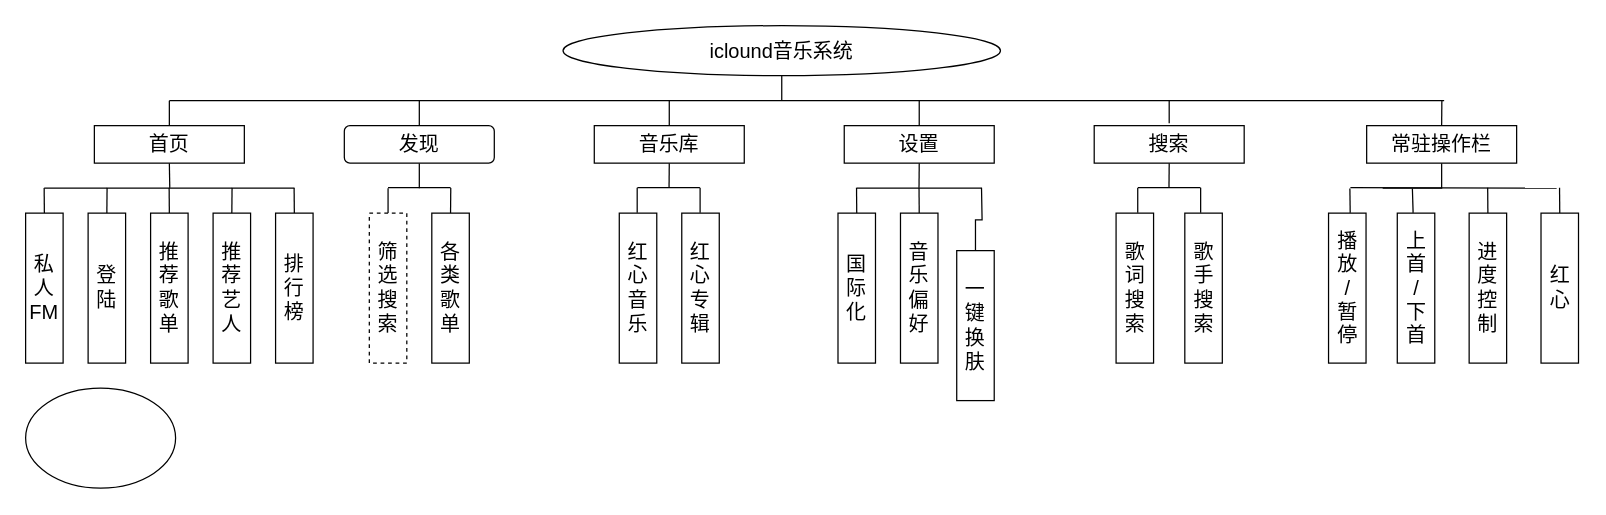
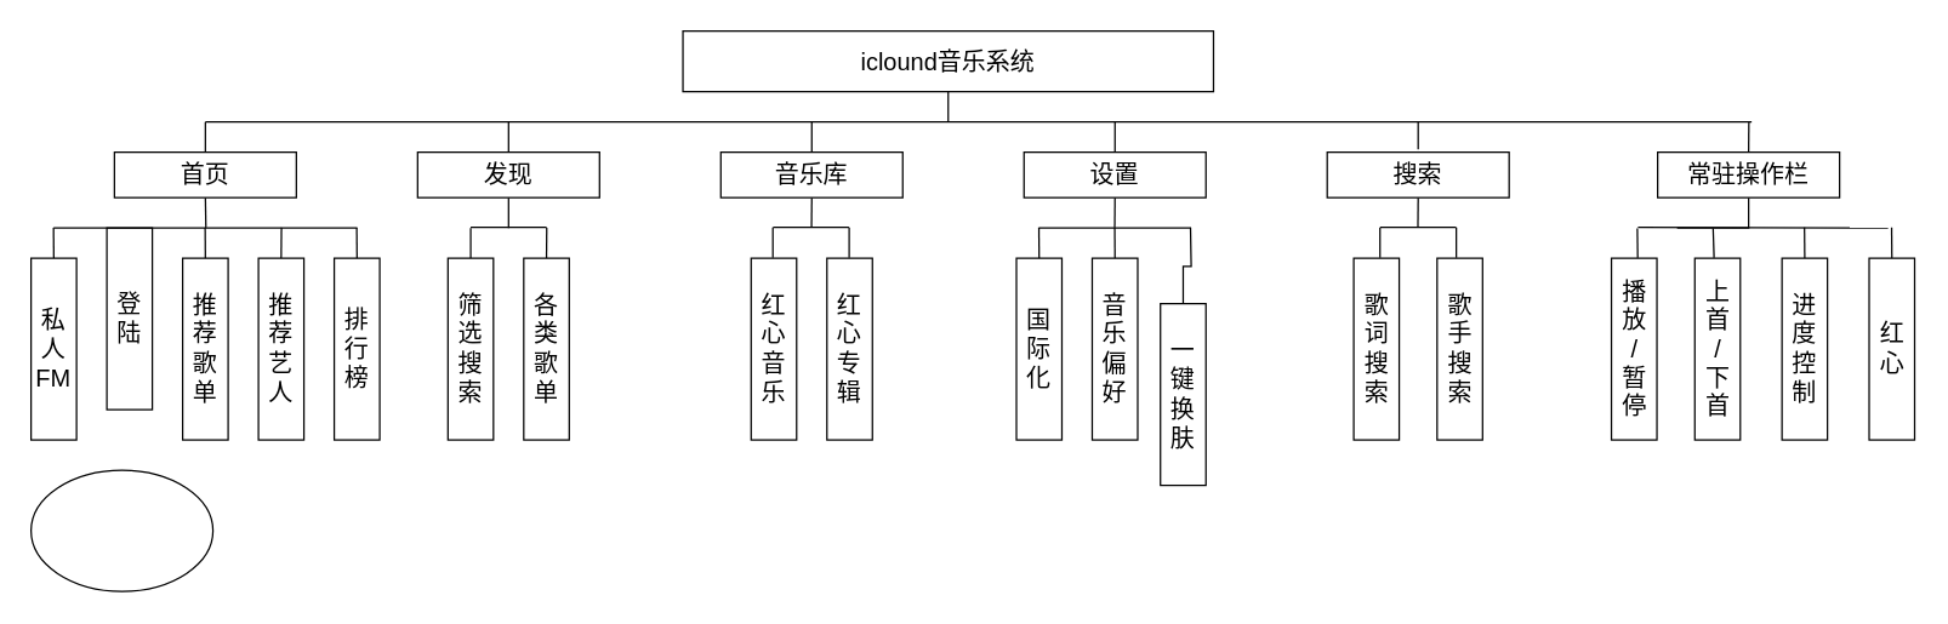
  <mxCell id="0" />
  <mxCell id="1" parent="0" />
  <mxCell id="2" style="edgeStyle=orthogonalEdgeStyle;rounded=0;jumpStyle=none;orthogonalLoop=1;jettySize=auto;html=1;exitX=0.5;exitY=1;exitDx=0;exitDy=0;startArrow=none;startFill=0;endArrow=none;endFill=0;strokeColor=#000000;fontSize=16;" parent="1" source="3" edge="1"><mxGeometry relative="1" as="geometry"><mxPoint x="625" y="80" as="targetPoint" /></mxGeometry></mxCell>
- <mxCell id="3" value="iclound音乐系统" style="ellipse;whiteSpace=wrap;html=1;fontSize=16;" parent="1" vertex="1"><mxGeometry x="450" y="20" width="350" height="40" as="geometry" /></mxCell>
+ <mxCell id="3" value="iclound音乐系统" style="rounded=0;whiteSpace=wrap;html=1;fontSize=16;" parent="1" vertex="1"><mxGeometry x="450" y="20" width="350" height="40" as="geometry" /></mxCell>
  <mxCell id="4" style="edgeStyle=orthogonalEdgeStyle;rounded=0;jumpStyle=none;orthogonalLoop=1;jettySize=auto;html=1;exitX=0.5;exitY=1;exitDx=0;exitDy=0;startArrow=none;startFill=0;endArrow=none;endFill=0;strokeColor=#000000;fontSize=16;" parent="1" source="5" edge="1"><mxGeometry relative="1" as="geometry"><mxPoint x="135.345" y="149.793" as="targetPoint" /></mxGeometry></mxCell>
  <mxCell id="5" value="首页" style="rounded=0;whiteSpace=wrap;html=1;fontSize=16;" parent="1" vertex="1"><mxGeometry x="75" y="100" width="120" height="30" as="geometry" /></mxCell>
  <mxCell id="6" style="edgeStyle=orthogonalEdgeStyle;rounded=0;jumpStyle=none;orthogonalLoop=1;jettySize=auto;html=1;exitX=0.5;exitY=1;exitDx=0;exitDy=0;startArrow=none;startFill=0;endArrow=none;endFill=0;strokeColor=#000000;fontSize=16;" parent="1" source="7" edge="1"><mxGeometry relative="1" as="geometry"><mxPoint x="335" y="150" as="targetPoint" /></mxGeometry></mxCell>
- <mxCell id="7" value="发现" style="whiteSpace=wrap;html=1;fontSize=16;rounded=1;" parent="1" vertex="1"><mxGeometry x="275" y="100" width="120" height="30" as="geometry" /></mxCell>
+ <mxCell id="7" value="发现" style="rounded=0;whiteSpace=wrap;html=1;fontSize=16;" parent="1" vertex="1"><mxGeometry x="275" y="100" width="120" height="30" as="geometry" /></mxCell>
  <mxCell id="8" style="edgeStyle=orthogonalEdgeStyle;rounded=0;jumpStyle=none;orthogonalLoop=1;jettySize=auto;html=1;exitX=0.5;exitY=1;exitDx=0;exitDy=0;startArrow=none;startFill=0;endArrow=none;endFill=0;strokeColor=#000000;fontSize=16;" parent="1" source="10" edge="1"><mxGeometry relative="1" as="geometry"><mxPoint x="534.833" y="149.667" as="targetPoint" /></mxGeometry></mxCell>
  <mxCell id="9" style="edgeStyle=orthogonalEdgeStyle;rounded=0;jumpStyle=none;orthogonalLoop=1;jettySize=auto;html=1;exitX=0.5;exitY=0;exitDx=0;exitDy=0;startArrow=none;startFill=0;endArrow=none;endFill=0;strokeColor=#000000;fontSize=16;" parent="1" source="10" edge="1"><mxGeometry relative="1" as="geometry"><mxPoint x="535" y="80" as="targetPoint" /></mxGeometry></mxCell>
  <mxCell id="10" value="音乐库" style="rounded=0;whiteSpace=wrap;html=1;fontSize=16;" parent="1" vertex="1"><mxGeometry x="475" y="100" width="120" height="30" as="geometry" /></mxCell>
  <mxCell id="11" style="edgeStyle=orthogonalEdgeStyle;rounded=0;jumpStyle=none;orthogonalLoop=1;jettySize=auto;html=1;exitX=0.5;exitY=1;exitDx=0;exitDy=0;startArrow=none;startFill=0;endArrow=none;endFill=0;strokeColor=#000000;fontSize=16;" parent="1" source="12" edge="1"><mxGeometry relative="1" as="geometry"><mxPoint x="734.833" y="149.667" as="targetPoint" /></mxGeometry></mxCell>
  <mxCell id="12" value="设置" style="rounded=0;whiteSpace=wrap;html=1;fontSize=16;" parent="1" vertex="1"><mxGeometry x="675" y="100" width="120" height="30" as="geometry" /></mxCell>
  <mxCell id="13" style="edgeStyle=orthogonalEdgeStyle;rounded=0;jumpStyle=none;orthogonalLoop=1;jettySize=auto;html=1;exitX=0.5;exitY=1;exitDx=0;exitDy=0;startArrow=none;startFill=0;endArrow=none;endFill=0;strokeColor=#000000;fontSize=16;" parent="1" source="14" edge="1"><mxGeometry relative="1" as="geometry"><mxPoint x="934.833" y="149.667" as="targetPoint" /></mxGeometry></mxCell>
  <mxCell id="14" value="搜索" style="rounded=0;whiteSpace=wrap;html=1;fontSize=16;" parent="1" vertex="1"><mxGeometry x="875" y="100" width="120" height="30" as="geometry" /></mxCell>
  <mxCell id="15" value="" style="endArrow=none;html=1;strokeColor=#000000;fontSize=16;exitX=0.5;exitY=0;exitDx=0;exitDy=0;" parent="1" source="12" edge="1"><mxGeometry width="50" height="50" relative="1" as="geometry"><mxPoint x="705" y="120" as="sourcePoint" /><mxPoint x="735" y="80" as="targetPoint" /></mxGeometry></mxCell>
  <mxCell id="16" value="" style="endArrow=none;html=1;strokeColor=#000000;fontSize=16;" parent="1" edge="1"><mxGeometry width="50" height="50" relative="1" as="geometry"><mxPoint x="935" y="98" as="sourcePoint" /><mxPoint x="935" y="80" as="targetPoint" /></mxGeometry></mxCell>
  <mxCell id="17" value="" style="endArrow=none;html=1;strokeColor=#000000;fontSize=16;exitX=0.5;exitY=0;exitDx=0;exitDy=0;" parent="1" source="7" edge="1"><mxGeometry width="50" height="50" relative="1" as="geometry"><mxPoint x="745" y="110" as="sourcePoint" /><mxPoint x="335" y="80" as="targetPoint" /></mxGeometry></mxCell>
  <mxCell id="18" value="" style="endArrow=none;html=1;strokeColor=#000000;fontSize=16;exitX=0.5;exitY=0;exitDx=0;exitDy=0;" parent="1" source="5" edge="1"><mxGeometry width="50" height="50" relative="1" as="geometry"><mxPoint x="205" y="100" as="sourcePoint" /><mxPoint x="135" y="80" as="targetPoint" /></mxGeometry></mxCell>
  <mxCell id="19" value="" style="endArrow=none;html=1;strokeColor=#000000;fontSize=16;" parent="1" edge="1"><mxGeometry width="50" height="50" relative="1" as="geometry"><mxPoint x="135" y="80" as="sourcePoint" /><mxPoint x="1155" y="80" as="targetPoint" /></mxGeometry></mxCell>
  <mxCell id="20" style="edgeStyle=orthogonalEdgeStyle;rounded=0;jumpStyle=none;orthogonalLoop=1;jettySize=auto;html=1;exitX=0.5;exitY=0;exitDx=0;exitDy=0;startArrow=none;startFill=0;endArrow=none;endFill=0;strokeColor=#000000;fontSize=16;" parent="1" source="21" edge="1"><mxGeometry relative="1" as="geometry"><mxPoint x="34.828" y="149.793" as="targetPoint" /></mxGeometry></mxCell>
  <mxCell id="21" value="私人FM" style="rounded=0;whiteSpace=wrap;html=1;fontSize=16;" parent="1" vertex="1"><mxGeometry x="20" y="170" width="30" height="120" as="geometry" /></mxCell>
  <mxCell id="22" style="edgeStyle=orthogonalEdgeStyle;rounded=0;jumpStyle=none;orthogonalLoop=1;jettySize=auto;html=1;exitX=0.5;exitY=0;exitDx=0;exitDy=0;startArrow=none;startFill=0;endArrow=none;endFill=0;strokeColor=#000000;fontSize=16;" parent="1" source="23" edge="1"><mxGeometry relative="1" as="geometry"><mxPoint x="85.172" y="149.793" as="targetPoint" /></mxGeometry></mxCell>
- <mxCell id="23" value="登陆" style="rounded=0;whiteSpace=wrap;html=1;fontSize=16;" parent="1" vertex="1"><mxGeometry x="70" y="170" width="30" height="120" as="geometry" /></mxCell>
+ <mxCell id="23" value="登陆" style="rounded=0;whiteSpace=wrap;html=1;fontSize=16;" parent="1" vertex="1"><mxGeometry x="70" y="150" width="30" height="120" as="geometry" /></mxCell>
  <mxCell id="24" style="edgeStyle=orthogonalEdgeStyle;rounded=0;jumpStyle=none;orthogonalLoop=1;jettySize=auto;html=1;exitX=0.5;exitY=0;exitDx=0;exitDy=0;startArrow=none;startFill=0;endArrow=none;endFill=0;strokeColor=#000000;fontSize=16;" parent="1" source="25" edge="1"><mxGeometry relative="1" as="geometry"><mxPoint x="134.828" y="149.793" as="targetPoint" /></mxGeometry></mxCell>
  <mxCell id="25" value="推荐歌单" style="rounded=0;whiteSpace=wrap;html=1;fontSize=16;" parent="1" vertex="1"><mxGeometry x="120" y="170" width="30" height="120" as="geometry" /></mxCell>
  <mxCell id="26" style="edgeStyle=orthogonalEdgeStyle;rounded=0;jumpStyle=none;orthogonalLoop=1;jettySize=auto;html=1;exitX=0.5;exitY=0;exitDx=0;exitDy=0;startArrow=none;startFill=0;endArrow=none;endFill=0;strokeColor=#000000;fontSize=16;" parent="1" source="27" edge="1"><mxGeometry relative="1" as="geometry"><mxPoint x="185.172" y="149.793" as="targetPoint" /></mxGeometry></mxCell>
  <mxCell id="27" value="推荐艺人" style="rounded=0;whiteSpace=wrap;html=1;fontSize=16;" parent="1" vertex="1"><mxGeometry x="170" y="170" width="30" height="120" as="geometry" /></mxCell>
  <mxCell id="28" style="edgeStyle=orthogonalEdgeStyle;rounded=0;jumpStyle=none;orthogonalLoop=1;jettySize=auto;html=1;exitX=0.5;exitY=0;exitDx=0;exitDy=0;startArrow=none;startFill=0;endArrow=none;endFill=0;strokeColor=#000000;fontSize=16;" parent="1" source="29" edge="1"><mxGeometry relative="1" as="geometry"><mxPoint x="234.828" y="149.793" as="targetPoint" /></mxGeometry></mxCell>
  <mxCell id="29" value="排行榜" style="rounded=0;whiteSpace=wrap;html=1;fontSize=16;" parent="1" vertex="1"><mxGeometry x="220" y="170" width="30" height="120" as="geometry" /></mxCell>
  <mxCell id="30" style="edgeStyle=orthogonalEdgeStyle;rounded=0;jumpStyle=none;orthogonalLoop=1;jettySize=auto;html=1;exitX=0.5;exitY=0;exitDx=0;exitDy=0;startArrow=none;startFill=0;endArrow=none;endFill=0;strokeColor=#000000;fontSize=16;" parent="1" source="31" edge="1"><mxGeometry relative="1" as="geometry"><mxPoint x="310" y="150" as="targetPoint" /></mxGeometry></mxCell>
- <mxCell id="31" value="筛选搜索" style="rounded=0;whiteSpace=wrap;html=1;fontSize=16;dashed=1;" parent="1" vertex="1"><mxGeometry x="295" y="170" width="30" height="120" as="geometry" /></mxCell>
+ <mxCell id="31" value="筛选搜索" style="rounded=0;whiteSpace=wrap;html=1;fontSize=16;" parent="1" vertex="1"><mxGeometry x="295" y="170" width="30" height="120" as="geometry" /></mxCell>
  <mxCell id="32" style="edgeStyle=orthogonalEdgeStyle;rounded=0;jumpStyle=none;orthogonalLoop=1;jettySize=auto;html=1;exitX=0.5;exitY=0;exitDx=0;exitDy=0;startArrow=none;startFill=0;endArrow=none;endFill=0;strokeColor=#000000;fontSize=16;" parent="1" source="33" edge="1"><mxGeometry relative="1" as="geometry"><mxPoint x="360.172" y="149.793" as="targetPoint" /></mxGeometry></mxCell>
  <mxCell id="33" value="各类歌单" style="rounded=0;whiteSpace=wrap;html=1;fontSize=16;" parent="1" vertex="1"><mxGeometry x="345" y="170" width="30" height="120" as="geometry" /></mxCell>
  <mxCell id="34" value="红心音乐" style="rounded=0;whiteSpace=wrap;html=1;fontSize=16;" parent="1" vertex="1"><mxGeometry x="495" y="170" width="30" height="120" as="geometry" /></mxCell>
  <mxCell id="35" value="红心专辑" style="rounded=0;whiteSpace=wrap;html=1;fontSize=16;" parent="1" vertex="1"><mxGeometry x="545" y="170" width="30" height="120" as="geometry" /></mxCell>
  <mxCell id="36" style="edgeStyle=orthogonalEdgeStyle;rounded=0;jumpStyle=none;orthogonalLoop=1;jettySize=auto;html=1;exitX=0.5;exitY=0;exitDx=0;exitDy=0;startArrow=none;startFill=0;endArrow=none;endFill=0;strokeColor=#000000;fontSize=16;" parent="1" source="37" edge="1"><mxGeometry relative="1" as="geometry"><mxPoint x="684.833" y="149.667" as="targetPoint" /></mxGeometry></mxCell>
  <mxCell id="37" value="国际化" style="rounded=0;whiteSpace=wrap;html=1;fontSize=16;" parent="1" vertex="1"><mxGeometry x="670" y="170" width="30" height="120" as="geometry" /></mxCell>
  <mxCell id="38" style="edgeStyle=orthogonalEdgeStyle;rounded=0;jumpStyle=none;orthogonalLoop=1;jettySize=auto;html=1;exitX=0.5;exitY=0;exitDx=0;exitDy=0;startArrow=none;startFill=0;endArrow=none;endFill=0;strokeColor=#000000;fontSize=16;" parent="1" source="39" edge="1"><mxGeometry relative="1" as="geometry"><mxPoint x="734.833" y="149.667" as="targetPoint" /></mxGeometry></mxCell>
  <mxCell id="39" value="音乐偏好" style="rounded=0;whiteSpace=wrap;html=1;fontSize=16;" parent="1" vertex="1"><mxGeometry x="720" y="170" width="30" height="120" as="geometry" /></mxCell>
  <mxCell id="40" style="edgeStyle=orthogonalEdgeStyle;rounded=0;jumpStyle=none;orthogonalLoop=1;jettySize=auto;html=1;exitX=0.5;exitY=0;exitDx=0;exitDy=0;startArrow=none;startFill=0;endArrow=none;endFill=0;strokeColor=#000000;fontSize=16;" parent="1" source="41" edge="1"><mxGeometry relative="1" as="geometry"><mxPoint x="784.833" y="149.667" as="targetPoint" /></mxGeometry></mxCell>
  <mxCell id="41" value="一键换肤" style="rounded=0;whiteSpace=wrap;html=1;fontSize=16;" parent="1" vertex="1"><mxGeometry x="765" y="200" width="30" height="120" as="geometry" /></mxCell>
  <mxCell id="42" value="歌词搜索" style="rounded=0;whiteSpace=wrap;html=1;fontSize=16;" parent="1" vertex="1"><mxGeometry x="892.5" y="170" width="30" height="120" as="geometry" /></mxCell>
  <mxCell id="43" value="歌手搜索" style="rounded=0;whiteSpace=wrap;html=1;fontSize=16;" parent="1" vertex="1"><mxGeometry x="947.5" y="170" width="30" height="120" as="geometry" /></mxCell>
  <mxCell id="44" value="" style="endArrow=none;html=1;strokeColor=#000000;fontSize=16;" parent="1" edge="1"><mxGeometry width="50" height="50" relative="1" as="geometry"><mxPoint x="35" y="150" as="sourcePoint" /><mxPoint x="235" y="150" as="targetPoint" /></mxGeometry></mxCell>
  <mxCell id="45" value="" style="endArrow=none;html=1;strokeColor=#000000;fontSize=16;" parent="1" edge="1"><mxGeometry width="50" height="50" relative="1" as="geometry"><mxPoint x="310" y="149.5" as="sourcePoint" /><mxPoint x="360" y="149.5" as="targetPoint" /></mxGeometry></mxCell>
  <mxCell id="46" style="edgeStyle=orthogonalEdgeStyle;rounded=0;jumpStyle=none;orthogonalLoop=1;jettySize=auto;html=1;exitX=0.5;exitY=0;exitDx=0;exitDy=0;startArrow=none;startFill=0;endArrow=none;endFill=0;strokeColor=#000000;fontSize=16;" parent="1" edge="1"><mxGeometry relative="1" as="geometry"><mxPoint x="509.328" y="149.793" as="targetPoint" /><mxPoint x="509.328" y="169.793" as="sourcePoint" /></mxGeometry></mxCell>
  <mxCell id="47" style="edgeStyle=orthogonalEdgeStyle;rounded=0;jumpStyle=none;orthogonalLoop=1;jettySize=auto;html=1;exitX=0.5;exitY=0;exitDx=0;exitDy=0;startArrow=none;startFill=0;endArrow=none;endFill=0;strokeColor=#000000;fontSize=16;" parent="1" edge="1"><mxGeometry relative="1" as="geometry"><mxPoint x="559.672" y="149.793" as="targetPoint" /><mxPoint x="559.672" y="169.793" as="sourcePoint" /></mxGeometry></mxCell>
  <mxCell id="48" value="" style="endArrow=none;html=1;strokeColor=#000000;fontSize=16;" parent="1" edge="1"><mxGeometry width="50" height="50" relative="1" as="geometry"><mxPoint x="509.5" y="149.5" as="sourcePoint" /><mxPoint x="559.5" y="149.5" as="targetPoint" /></mxGeometry></mxCell>
  <mxCell id="49" style="edgeStyle=orthogonalEdgeStyle;rounded=0;jumpStyle=none;orthogonalLoop=1;jettySize=auto;html=1;exitX=0.5;exitY=0;exitDx=0;exitDy=0;startArrow=none;startFill=0;endArrow=none;endFill=0;strokeColor=#000000;fontSize=16;" parent="1" edge="1"><mxGeometry relative="1" as="geometry"><mxPoint x="909.828" y="149.793" as="targetPoint" /><mxPoint x="909.828" y="169.793" as="sourcePoint" /></mxGeometry></mxCell>
  <mxCell id="50" style="edgeStyle=orthogonalEdgeStyle;rounded=0;jumpStyle=none;orthogonalLoop=1;jettySize=auto;html=1;exitX=0.5;exitY=0;exitDx=0;exitDy=0;startArrow=none;startFill=0;endArrow=none;endFill=0;strokeColor=#000000;fontSize=16;" parent="1" edge="1"><mxGeometry relative="1" as="geometry"><mxPoint x="960.172" y="149.793" as="targetPoint" /><mxPoint x="960.172" y="169.793" as="sourcePoint" /></mxGeometry></mxCell>
  <mxCell id="51" value="" style="endArrow=none;html=1;strokeColor=#000000;fontSize=16;" parent="1" edge="1"><mxGeometry width="50" height="50" relative="1" as="geometry"><mxPoint x="910" y="149.5" as="sourcePoint" /><mxPoint x="960" y="149.5" as="targetPoint" /></mxGeometry></mxCell>
  <mxCell id="52" value="" style="endArrow=none;html=1;strokeColor=#000000;fontSize=16;" parent="1" edge="1"><mxGeometry width="50" height="50" relative="1" as="geometry"><mxPoint x="685" y="150" as="sourcePoint" /><mxPoint x="785" y="150" as="targetPoint" /></mxGeometry></mxCell>
  <mxCell id="53" style="edgeStyle=orthogonalEdgeStyle;rounded=0;jumpStyle=none;orthogonalLoop=1;jettySize=auto;html=1;exitX=0.5;exitY=1;exitDx=0;exitDy=0;startArrow=none;startFill=0;endArrow=none;endFill=0;strokeColor=#000000;fontSize=16;" parent="1" source="55" edge="1"><mxGeometry relative="1" as="geometry"><mxPoint x="1105.286" y="150.286" as="targetPoint" /></mxGeometry></mxCell>
  <mxCell id="54" style="edgeStyle=orthogonalEdgeStyle;rounded=0;jumpStyle=none;orthogonalLoop=1;jettySize=auto;html=1;exitX=0.5;exitY=0;exitDx=0;exitDy=0;startArrow=none;startFill=0;endArrow=none;endFill=0;strokeColor=#000000;fontSize=16;" parent="1" source="55" edge="1"><mxGeometry relative="1" as="geometry"><mxPoint x="1153.167" y="79.667" as="targetPoint" /></mxGeometry></mxCell>
  <mxCell id="55" value="常驻操作栏" style="rounded=0;whiteSpace=wrap;html=1;fontSize=16;" parent="1" vertex="1"><mxGeometry x="1093" y="100" width="120" height="30" as="geometry" /></mxCell>
  <mxCell id="56" value="播放 &lt;br&gt;/&lt;br&gt;暂停" style="rounded=0;whiteSpace=wrap;html=1;fontSize=16;" parent="1" vertex="1"><mxGeometry x="1062.5" y="170" width="30" height="120" as="geometry" /></mxCell>
  <mxCell id="57" value="上首&lt;br&gt;/&lt;br&gt;下首" style="rounded=0;whiteSpace=wrap;html=1;fontSize=16;" parent="1" vertex="1"><mxGeometry x="1117.5" y="170" width="30" height="120" as="geometry" /></mxCell>
  <mxCell id="58" style="edgeStyle=orthogonalEdgeStyle;rounded=0;jumpStyle=none;orthogonalLoop=1;jettySize=auto;html=1;exitX=0.5;exitY=0;exitDx=0;exitDy=0;startArrow=none;startFill=0;endArrow=none;endFill=0;strokeColor=#000000;fontSize=16;" parent="1" edge="1"><mxGeometry relative="1" as="geometry"><mxPoint x="1079.571" y="150.286" as="targetPoint" /><mxPoint x="1079.828" y="169.793" as="sourcePoint" /></mxGeometry></mxCell>
  <mxCell id="59" style="edgeStyle=orthogonalEdgeStyle;rounded=0;jumpStyle=none;orthogonalLoop=1;jettySize=auto;html=1;exitX=0.5;exitY=0;exitDx=0;exitDy=0;startArrow=none;startFill=0;endArrow=none;endFill=0;strokeColor=#000000;fontSize=16;" parent="1" edge="1"><mxGeometry relative="1" as="geometry"><mxPoint x="1129.571" y="150.286" as="targetPoint" /><mxPoint x="1130.172" y="169.793" as="sourcePoint" /></mxGeometry></mxCell>
  <mxCell id="60" value="" style="endArrow=none;html=1;strokeColor=#000000;fontSize=16;" parent="1" edge="1"><mxGeometry width="50" height="50" relative="1" as="geometry"><mxPoint x="1080" y="149.5" as="sourcePoint" /><mxPoint x="1245" y="150" as="targetPoint" /></mxGeometry></mxCell>
  <mxCell id="61" style="edgeStyle=orthogonalEdgeStyle;rounded=0;jumpStyle=none;orthogonalLoop=1;jettySize=auto;html=1;exitX=0.5;exitY=0;exitDx=0;exitDy=0;startArrow=none;startFill=0;endArrow=none;endFill=0;strokeColor=#000000;fontSize=16;" parent="1" source="62" edge="1"><mxGeometry relative="1" as="geometry"><mxPoint x="1189.833" y="149.667" as="targetPoint" /></mxGeometry></mxCell>
  <mxCell id="62" value="进度控制" style="rounded=0;whiteSpace=wrap;html=1;fontSize=16;" parent="1" vertex="1"><mxGeometry x="1175" y="170" width="30" height="120" as="geometry" /></mxCell>
  <mxCell id="63" style="edgeStyle=orthogonalEdgeStyle;rounded=0;jumpStyle=none;orthogonalLoop=1;jettySize=auto;html=1;exitX=0.5;exitY=0;exitDx=0;exitDy=0;startArrow=none;startFill=0;endArrow=none;endFill=0;strokeColor=#000000;fontSize=16;" parent="1" source="64" edge="1"><mxGeometry relative="1" as="geometry"><mxPoint x="1247.333" y="149.667" as="targetPoint" /></mxGeometry></mxCell>
  <mxCell id="64" value="红心" style="rounded=0;whiteSpace=wrap;html=1;fontSize=16;" parent="1" vertex="1"><mxGeometry x="1232.5" y="170" width="30" height="120" as="geometry" /></mxCell>
  <mxCell id="65" value="" style="ellipse;whiteSpace=wrap;html=1;" vertex="1" parent="1"><mxGeometry x="20" y="310" width="120" height="80" as="geometry" /></mxCell>
